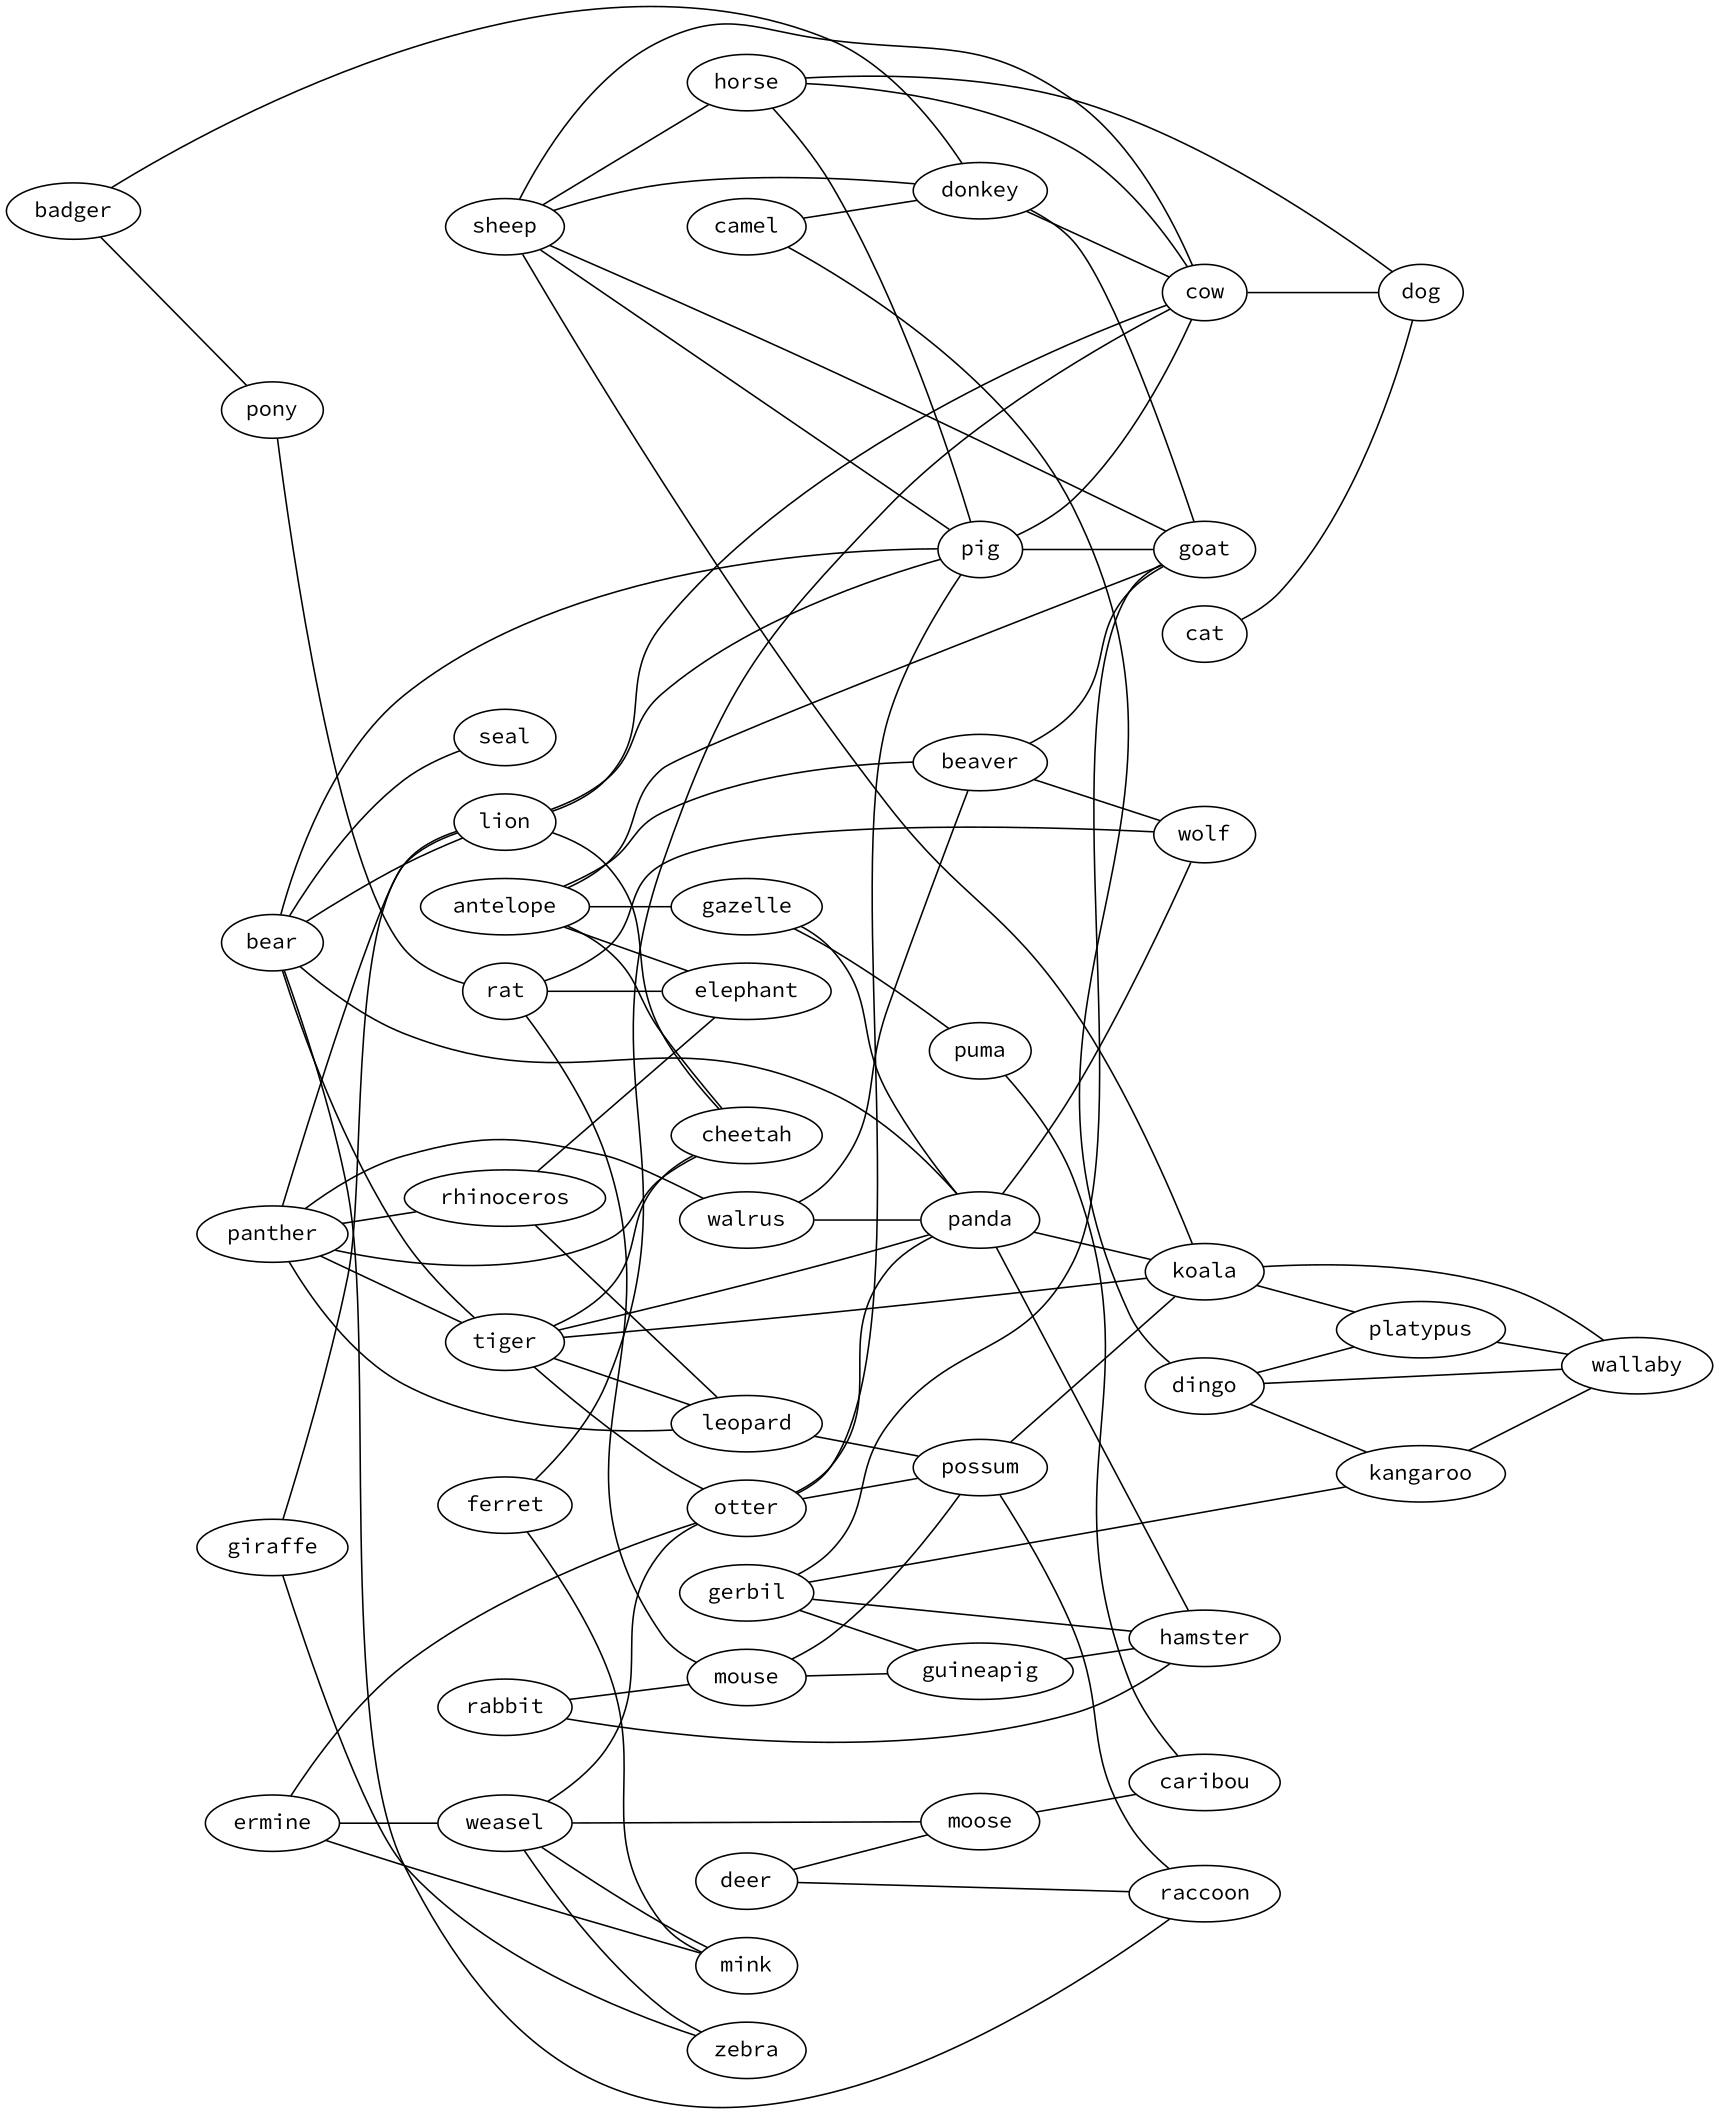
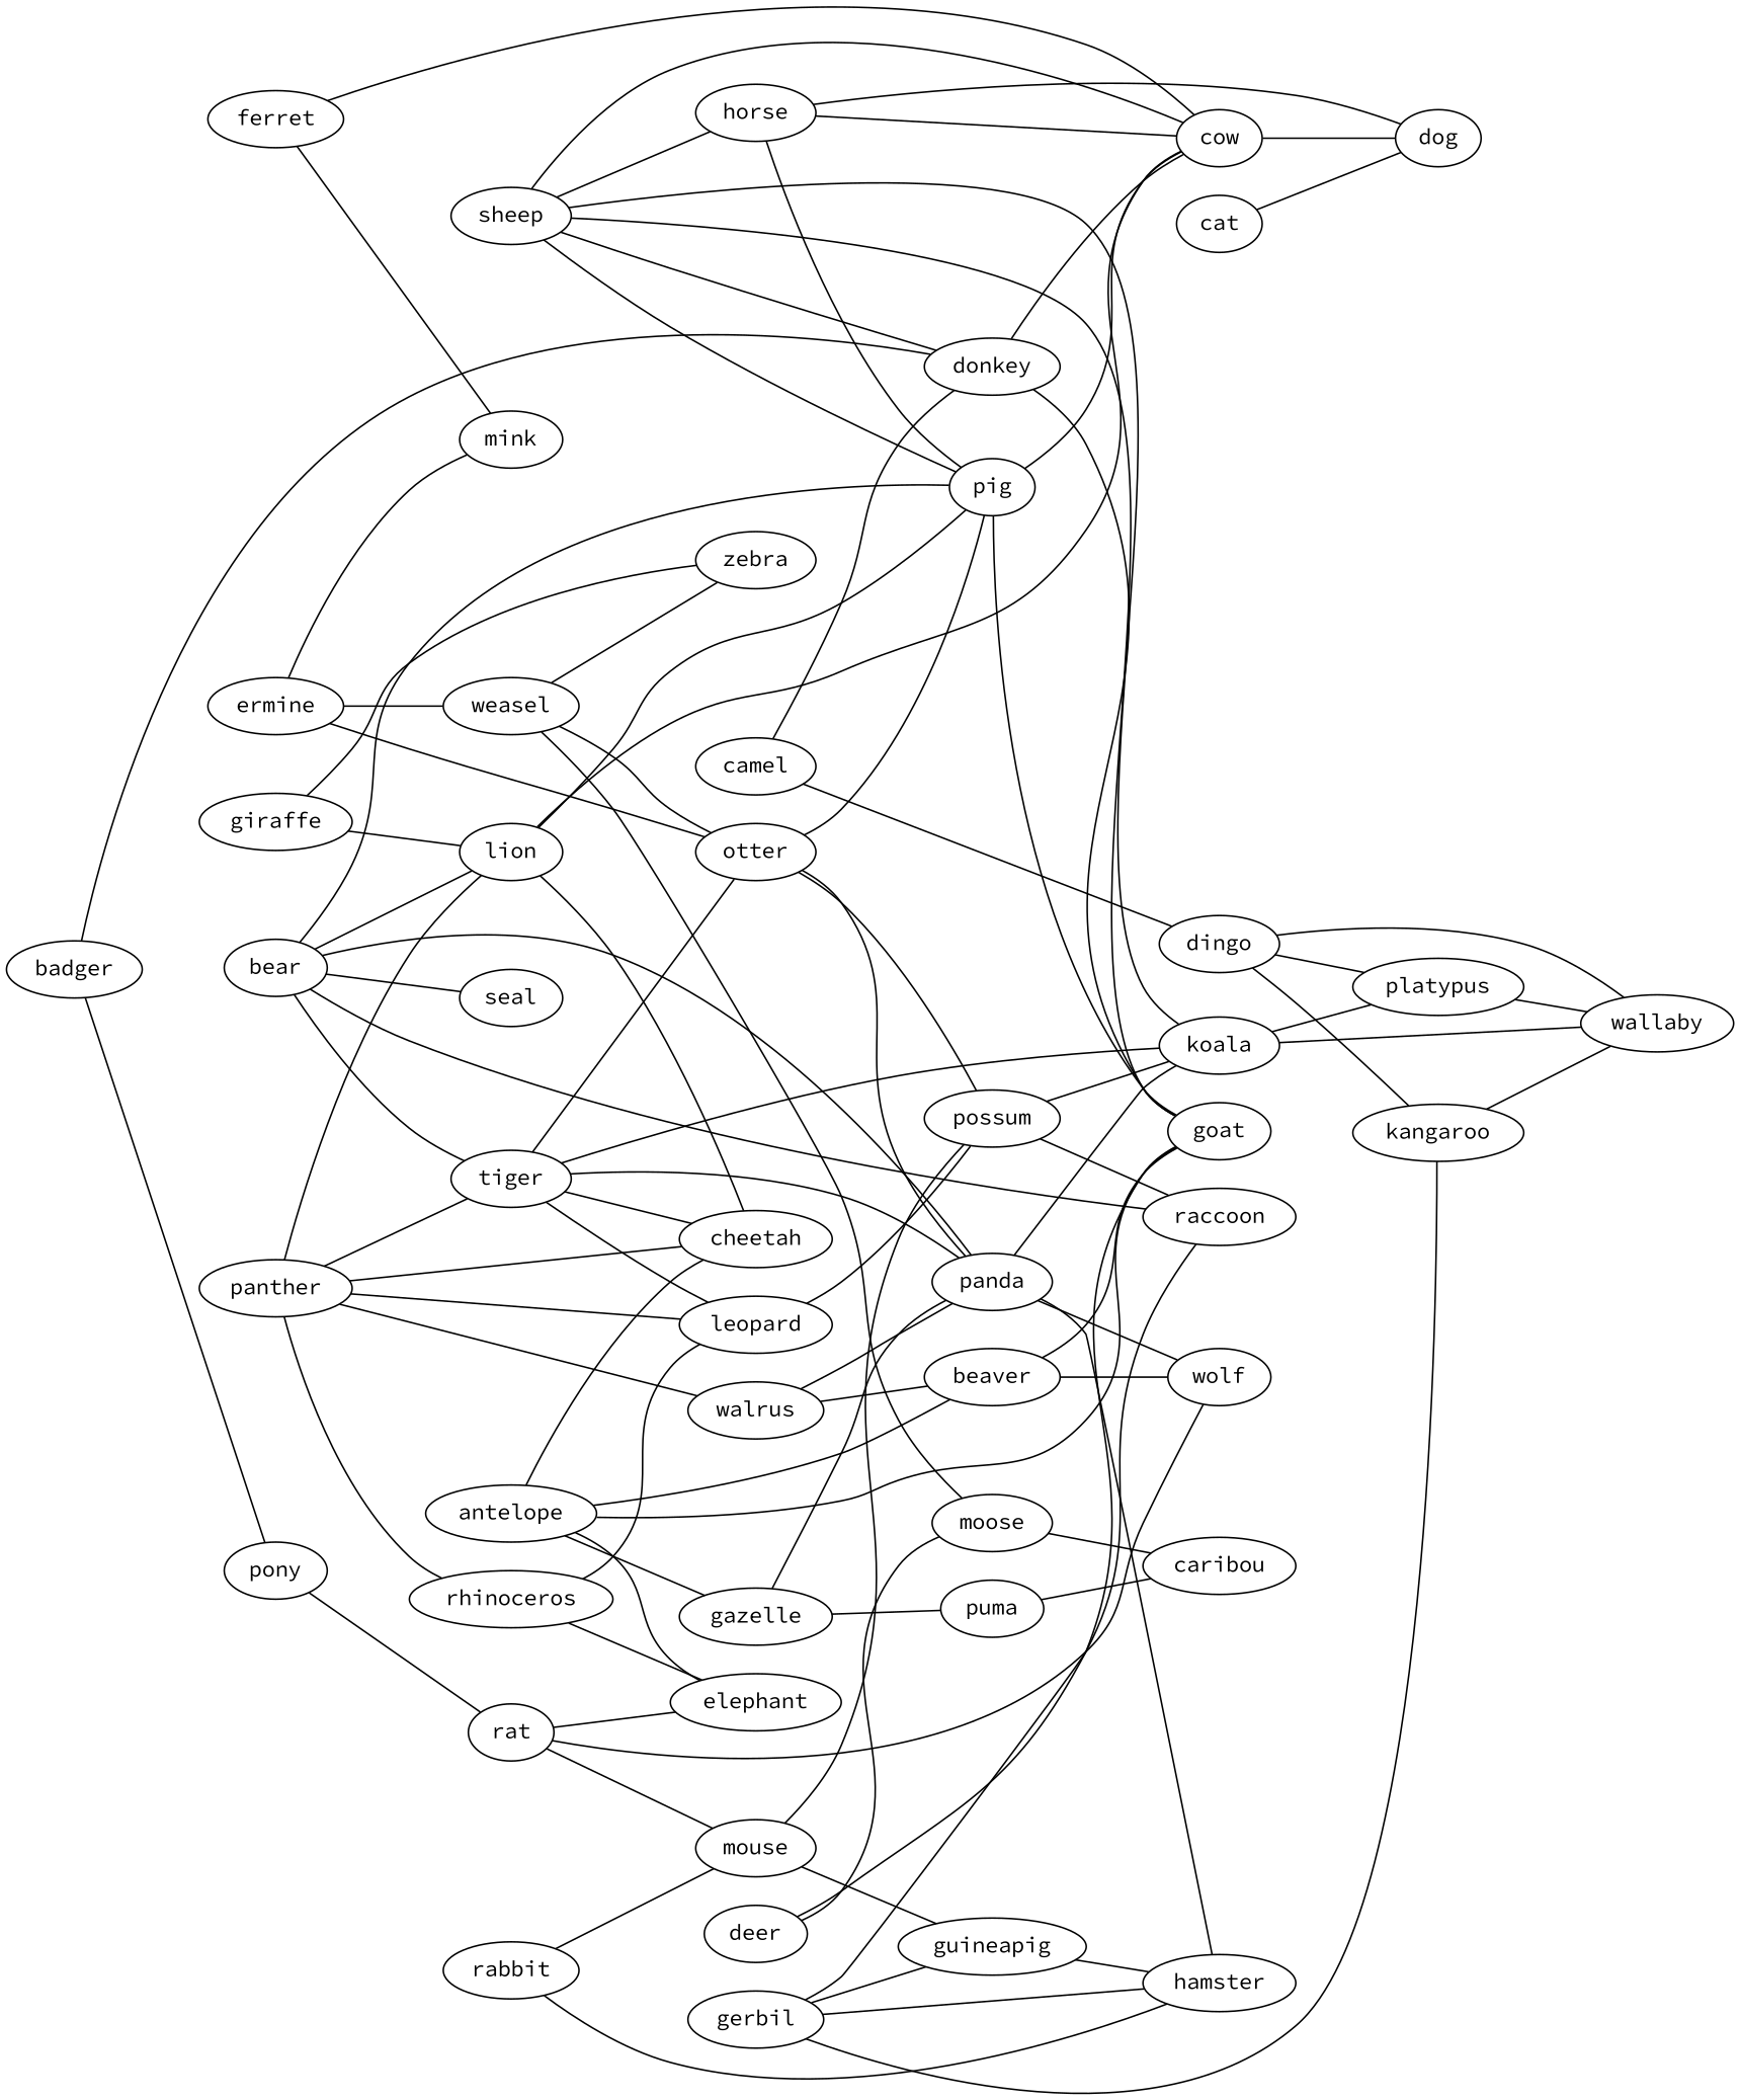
  strict graph {
    fontname="Source Code Pro"
    rankdir=LR
    node [fontname="Source Code Pro"]
    edge [fontname="Source Code Pro" weight=1]
    antelope
    gazelle
    beaver
    elephant
    cheetah
    goat
    panda
    puma
    wolf
    koala
    hamster
    caribou
    platypus
    wallaby
    ermine
    weasel
    otter
    mink
    zebra
    moose
    pig
    possum
    cow
    raccoon
    badger
    donkey
    pony
    rat
    dog
    mouse
    sheep
    horse
    gerbil
    guineapig
    kangaroo
    panther
    tiger
    lion
    walrus
    rhinoceros
    leopard
    camel
    dingo
    bear
    seal
    ferret
    giraffe
    rabbit
    cat
    deer
    antelope -- gazelle
    antelope -- beaver
    antelope -- elephant
    antelope -- cheetah
    antelope -- goat
    gazelle -- panda
    gazelle -- puma
    beaver -- goat
    beaver -- wolf
    panda -- wolf
    panda -- koala
    panda -- hamster
    puma -- caribou
    koala -- platypus
    koala -- wallaby
    platypus -- wallaby
    ermine -- weasel
    ermine -- otter
    ermine -- mink
    weasel -- otter
-   weasel -- mink
    weasel -- zebra
    weasel -- moose
    otter -- panda
    otter -- pig
    otter -- possum
    moose -- caribou
    pig -- goat
    pig -- cow
    possum -- koala
    possum -- raccoon
    cow -- dog
    badger -- donkey
    badger -- pony
    donkey -- goat
    donkey -- cow
    pony -- rat
    rat -- elephant
    rat -- wolf
    rat -- mouse
    mouse -- possum
    mouse -- guineapig
    sheep -- goat
    sheep -- koala
    sheep -- pig
    sheep -- cow
    sheep -- donkey
    sheep -- horse
    horse -- pig
    horse -- cow
    horse -- dog
    gerbil -- goat
    gerbil -- hamster
    gerbil -- guineapig
    gerbil -- kangaroo
    guineapig -- hamster
    kangaroo -- wallaby
    panther -- cheetah
    panther -- tiger
    panther -- lion
    panther -- walrus
    panther -- rhinoceros
    panther -- leopard
    tiger -- cheetah
    tiger -- panda
    tiger -- koala
    tiger -- otter
    tiger -- leopard
    lion -- cheetah
    lion -- pig
    lion -- cow
    walrus -- beaver
    walrus -- panda
    rhinoceros -- elephant
    rhinoceros -- leopard
    leopard -- possum
    camel -- donkey
    camel -- dingo
    dingo -- platypus
    dingo -- wallaby
    dingo -- kangaroo
    bear -- panda
    bear -- pig
    bear -- raccoon
    bear -- tiger
    bear -- lion
    bear -- seal
    ferret -- mink
    ferret -- cow
    giraffe -- zebra
    giraffe -- lion
    rabbit -- hamster
    rabbit -- mouse
    cat -- dog
    deer -- moose
    deer -- raccoon
  }
